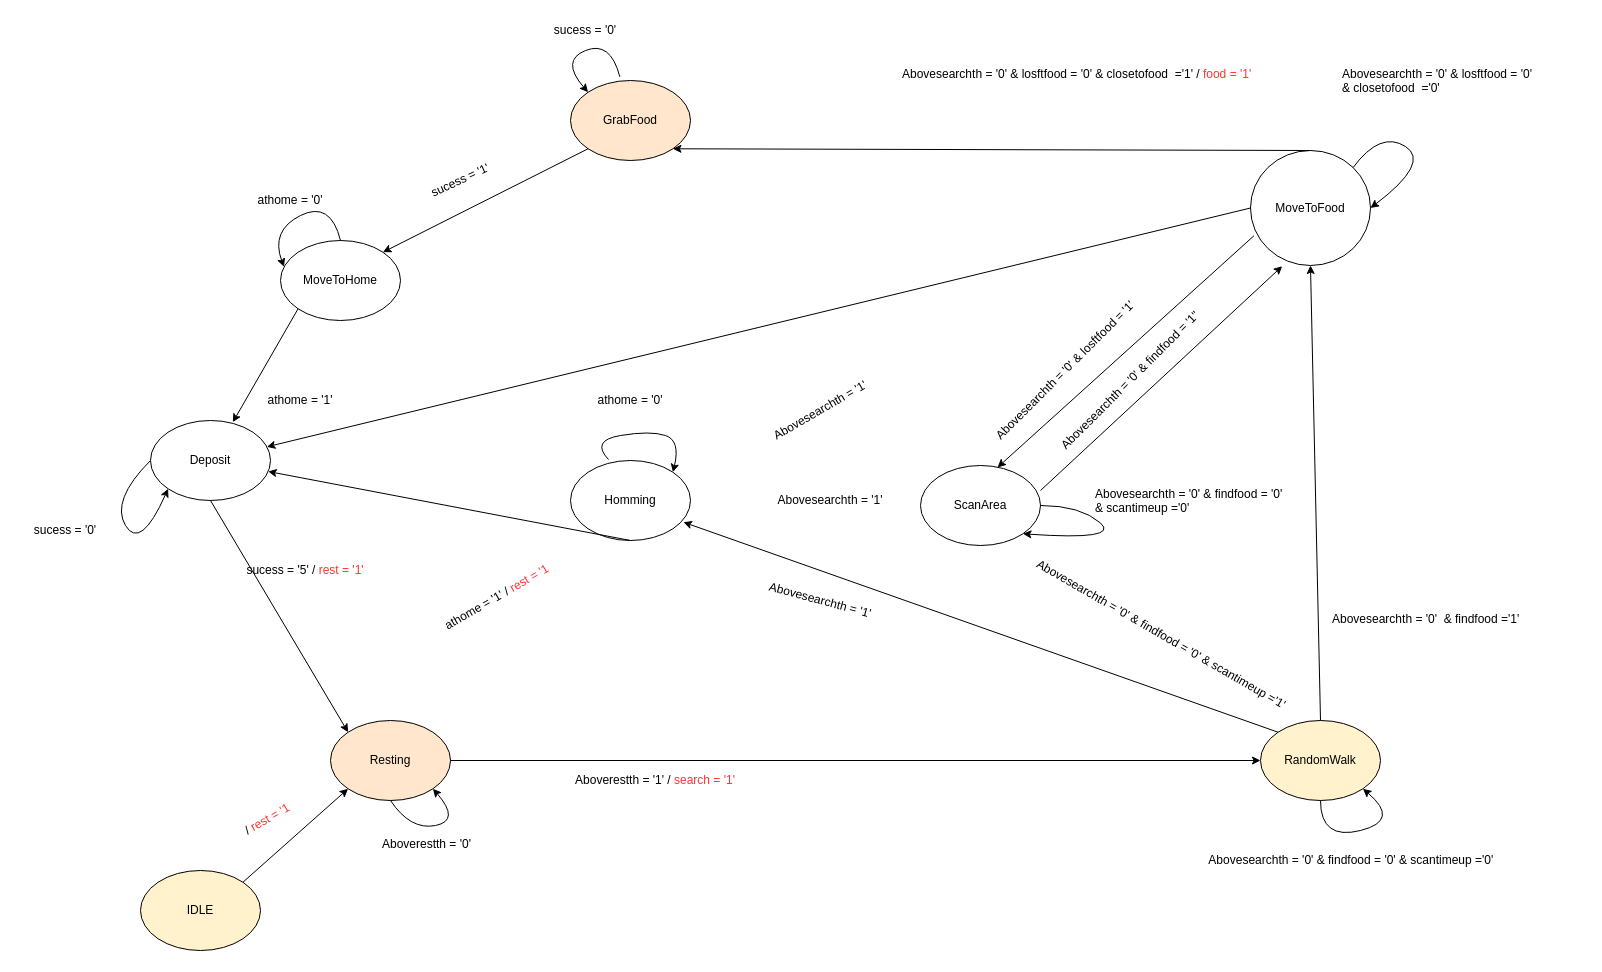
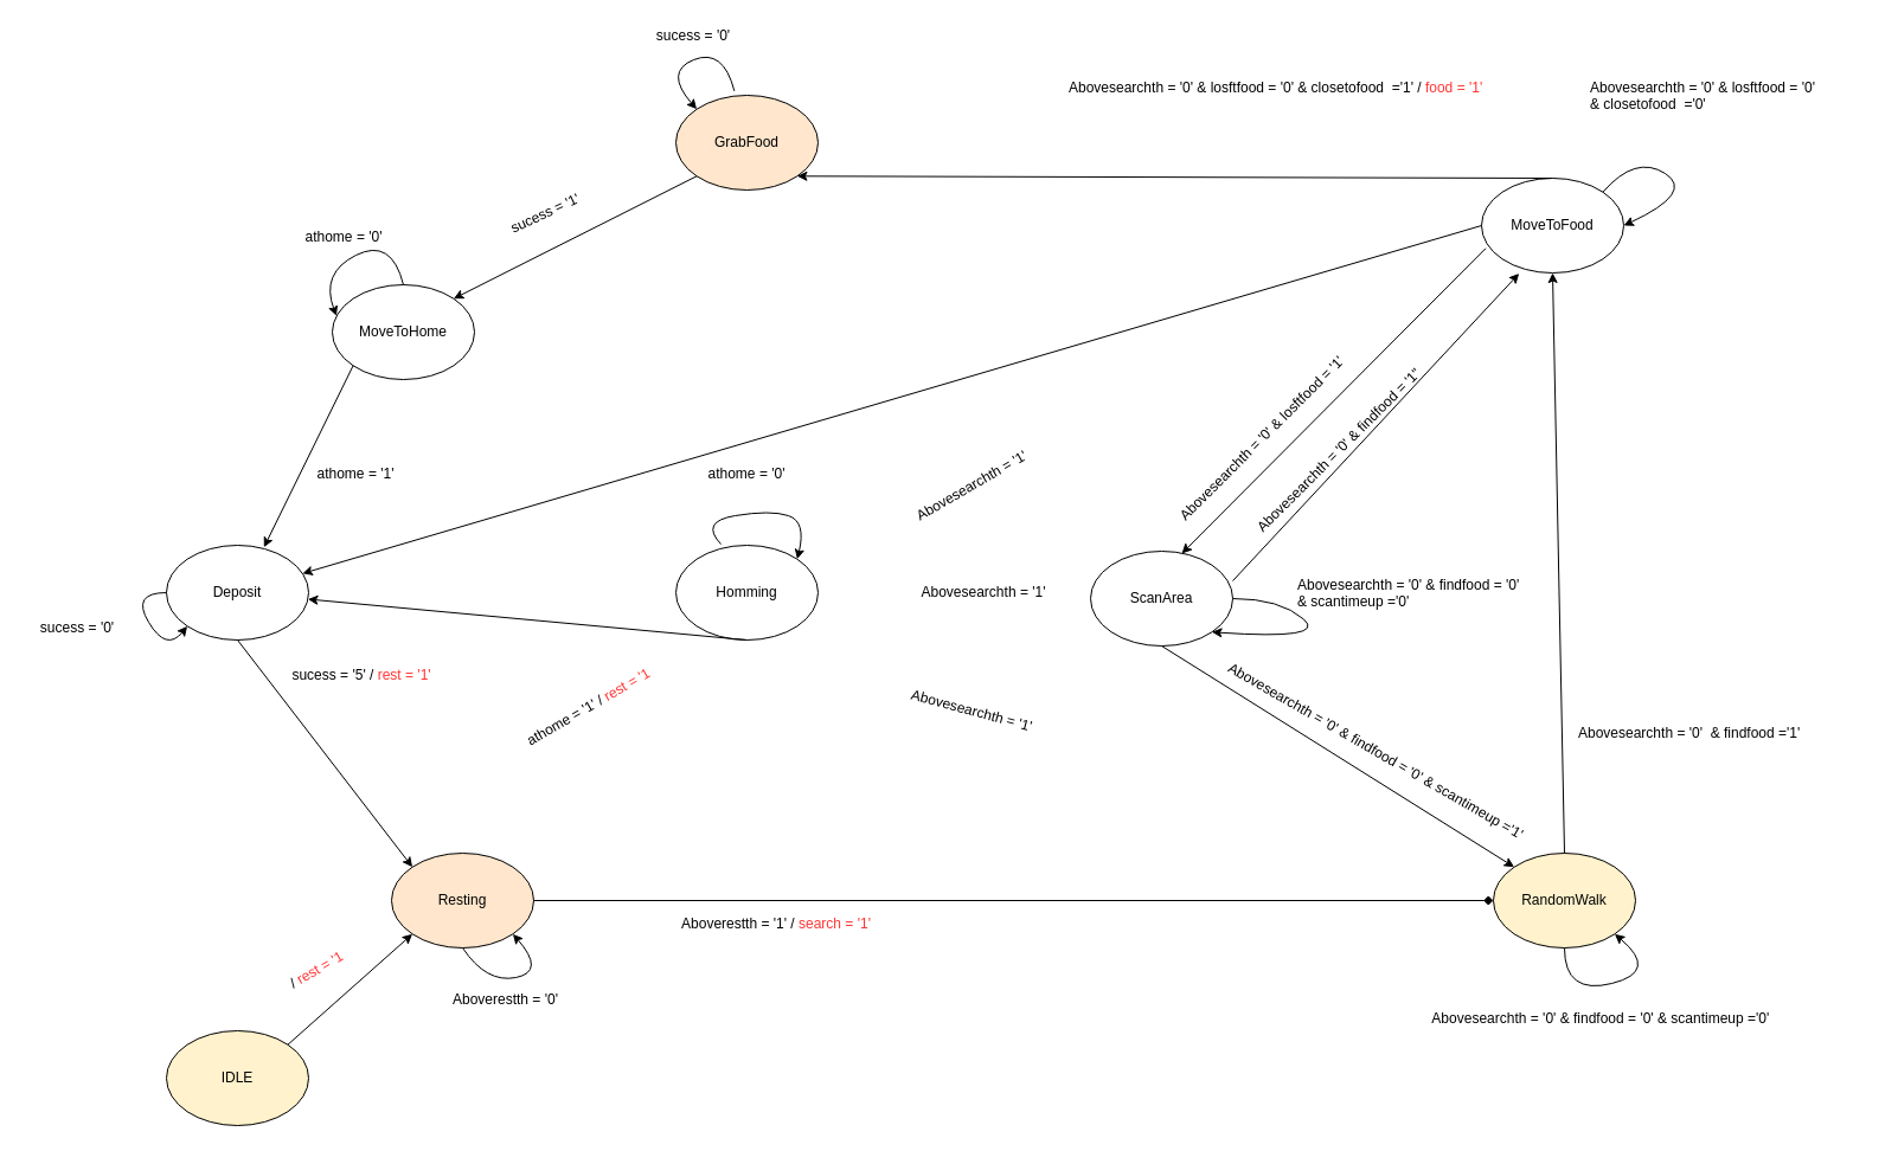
  <mxCell id="0" />
  <mxCell id="1" parent="0" />
  <mxCell id="2" value="IDLE" style="ellipse;whiteSpace=wrap;html=1;fillColor=#fff2cc;" parent="1" vertex="1"><mxGeometry x="140" y="870" width="120" height="80" as="geometry" /></mxCell>
  <mxCell id="3" value="Resting" style="ellipse;whiteSpace=wrap;html=1;fillColor=#ffe6cc;" parent="1" vertex="1"><mxGeometry x="330" y="720" width="120" height="80" as="geometry" /></mxCell>
  <mxCell id="4" value="" style="endArrow=classic;html=1;exitX=1;exitY=0;exitDx=0;exitDy=0;entryX=0;entryY=1;entryDx=0;entryDy=0;" parent="1" source="2" target="3" edge="1"><mxGeometry width="50" height="50" relative="1" as="geometry"><mxPoint x="340" y="560" as="sourcePoint" /><mxPoint x="390" y="510" as="targetPoint" /></mxGeometry></mxCell>
  <mxCell id="5" value="RandomWalk" style="ellipse;whiteSpace=wrap;html=1;fillColor=#fff2cc;" parent="1" vertex="1"><mxGeometry x="1260" y="720" width="120" height="80" as="geometry" /></mxCell>
- <mxCell id="6" value="" style="endArrow=classic;html=1;entryX=0;entryY=0.5;entryDx=0;entryDy=0;exitX=1;exitY=0.5;exitDx=0;exitDy=0;" parent="1" source="3" target="5" edge="1"><mxGeometry width="50" height="50" relative="1" as="geometry"><mxPoint x="340" y="560" as="sourcePoint" /><mxPoint x="390" y="510" as="targetPoint" /></mxGeometry></mxCell>
- <mxCell id="7" value="MoveToFood" style="ellipse;whiteSpace=wrap;html=1;" parent="1" vertex="1"><mxGeometry x="1250" y="150" width="120" height="115" as="geometry" /></mxCell>
+ <mxCell id="6" value="" style="endArrow=diamond;html=1;entryX=0;entryY=0.5;entryDx=0;entryDy=0;exitX=1;exitY=0.5;exitDx=0;exitDy=0;" parent="1" source="3" target="5" edge="1"><mxGeometry width="50" height="50" relative="1" as="geometry"><mxPoint x="340" y="560" as="sourcePoint" /><mxPoint x="390" y="510" as="targetPoint" /></mxGeometry></mxCell>
+ <mxCell id="7" value="MoveToFood" style="ellipse;whiteSpace=wrap;html=1;" parent="1" vertex="1"><mxGeometry x="1250" width="120" height="80" as="geometry" y="150" /></mxCell>
  <mxCell id="8" value="" style="endArrow=classic;html=1;entryX=0.5;entryY=1;entryDx=0;entryDy=0;exitX=0.5;exitY=0;exitDx=0;exitDy=0;" parent="1" source="5" target="7" edge="1"><mxGeometry width="50" height="50" relative="1" as="geometry"><mxPoint x="340" y="560" as="sourcePoint" /><mxPoint x="390" y="510" as="targetPoint" /></mxGeometry></mxCell>
  <mxCell id="9" value="ScanArea" style="ellipse;whiteSpace=wrap;html=1;" parent="1" vertex="1"><mxGeometry x="920" y="465" width="120" height="80" as="geometry" /></mxCell>
+ <mxCell id="10" value="" style="endArrow=classic;html=1;entryX=0;entryY=0;entryDx=0;entryDy=0;exitX=0.5;exitY=1;exitDx=0;exitDy=0;" parent="1" source="9" target="5" edge="1"><mxGeometry width="50" height="50" relative="1" as="geometry"><mxPoint x="340" y="440" as="sourcePoint" /><mxPoint x="390" y="390" as="targetPoint" /></mxGeometry></mxCell>
  <mxCell id="11" value="GrabFood" style="ellipse;whiteSpace=wrap;html=1;fillColor=#ffe6cc;" parent="1" vertex="1"><mxGeometry x="570" y="80" width="120" height="80" as="geometry" /></mxCell>
  <mxCell id="12" value="" style="endArrow=classic;html=1;entryX=1;entryY=1;entryDx=0;entryDy=0;exitX=0.5;exitY=0;exitDx=0;exitDy=0;" parent="1" source="7" target="11" edge="1"><mxGeometry width="50" height="50" relative="1" as="geometry"><mxPoint x="340" y="440" as="sourcePoint" /><mxPoint x="390" y="390" as="targetPoint" /></mxGeometry></mxCell>
  <mxCell id="13" value="" style="endArrow=classic;html=1;entryX=0.642;entryY=0.024;entryDx=0;entryDy=0;exitX=0.029;exitY=0.741;exitDx=0;exitDy=0;exitPerimeter=0;entryPerimeter=0;" parent="1" source="7" target="9" edge="1"><mxGeometry width="50" height="50" relative="1" as="geometry"><mxPoint x="340" y="440" as="sourcePoint" /><mxPoint x="390" y="390" as="targetPoint" /></mxGeometry></mxCell>
  <mxCell id="14" value="Homming" style="ellipse;whiteSpace=wrap;html=1;" parent="1" vertex="1"><mxGeometry x="570" y="460" width="120" height="80" as="geometry" /></mxCell>
  <mxCell id="15" value="" style="endArrow=classic;html=1;exitX=0;exitY=0.5;exitDx=0;exitDy=0;" parent="1" source="7" target="20" edge="1"><mxGeometry width="50" height="50" relative="1" as="geometry"><mxPoint x="340" y="440" as="sourcePoint" /><mxPoint x="390" y="390" as="targetPoint" /></mxGeometry></mxCell>
  <mxCell id="16" value="" style="endArrow=classic;html=1;exitX=0.5;exitY=1;exitDx=0;exitDy=0;" parent="1" source="14" target="20" edge="1"><mxGeometry width="50" height="50" relative="1" as="geometry"><mxPoint x="340" y="440" as="sourcePoint" /><mxPoint x="390" y="390" as="targetPoint" /></mxGeometry></mxCell>
- <mxCell id="17" value="" style="endArrow=classic;html=1;entryX=0.941;entryY=0.771;entryDx=0;entryDy=0;exitX=0;exitY=0;exitDx=0;exitDy=0;entryPerimeter=0;" parent="1" source="5" target="14" edge="1"><mxGeometry width="50" height="50" relative="1" as="geometry"><mxPoint x="340" y="440" as="sourcePoint" /><mxPoint x="390" y="390" as="targetPoint" /></mxGeometry></mxCell>
  <mxCell id="18" value="MoveToHome" style="ellipse;whiteSpace=wrap;html=1;" parent="1" vertex="1"><mxGeometry x="280" y="240" width="120" height="80" as="geometry" /></mxCell>
  <mxCell id="19" value="" style="endArrow=classic;html=1;entryX=1;entryY=0;entryDx=0;entryDy=0;exitX=0;exitY=1;exitDx=0;exitDy=0;" parent="1" source="11" target="18" edge="1"><mxGeometry width="50" height="50" relative="1" as="geometry"><mxPoint x="340" y="440" as="sourcePoint" /><mxPoint x="390" y="390" as="targetPoint" /></mxGeometry></mxCell>
- <mxCell id="20" value="Deposit" style="ellipse;whiteSpace=wrap;html=1;" parent="1" vertex="1"><mxGeometry x="150" y="420" width="120" height="80" as="geometry" /></mxCell>
+ <mxCell id="20" value="Deposit" style="ellipse;whiteSpace=wrap;html=1;" parent="1" vertex="1"><mxGeometry x="140" y="460" width="120" height="80" as="geometry" /></mxCell>
  <mxCell id="21" value="" style="endArrow=classic;html=1;exitX=0;exitY=1;exitDx=0;exitDy=0;entryX=0.686;entryY=0.021;entryDx=0;entryDy=0;entryPerimeter=0;" parent="1" source="18" target="20" edge="1"><mxGeometry width="50" height="50" relative="1" as="geometry"><mxPoint x="340" y="440" as="sourcePoint" /><mxPoint x="390" y="390" as="targetPoint" /></mxGeometry></mxCell>
  <mxCell id="22" value="" style="endArrow=classic;html=1;entryX=0;entryY=0;entryDx=0;entryDy=0;exitX=0.5;exitY=1;exitDx=0;exitDy=0;" parent="1" source="20" target="3" edge="1"><mxGeometry width="50" height="50" relative="1" as="geometry"><mxPoint x="340" y="440" as="sourcePoint" /><mxPoint x="390" y="390" as="targetPoint" /></mxGeometry></mxCell>
  <mxCell id="23" value="Aboverestth = '1' / &lt;font color=&quot;#ff3333&quot;&gt;search = '1'&lt;/font&gt;" style="text;html=1;strokeColor=none;fillColor=none;align=center;verticalAlign=middle;whiteSpace=wrap;rounded=0;" parent="1" vertex="1"><mxGeometry x="570" y="770" width="170" height="20" as="geometry" /></mxCell>
  <mxCell id="24" value="Abovesearchth = '1'" style="text;html=1;strokeColor=none;fillColor=none;align=center;verticalAlign=middle;whiteSpace=wrap;rounded=0;rotation=15;" parent="1" vertex="1"><mxGeometry x="750" y="590" width="140" height="20" as="geometry" /></mxCell>
  <mxCell id="25" value="Abovesearchth = '0'&amp;nbsp; &amp;amp; findfood ='1'&amp;nbsp;" style="text;html=1;" parent="1" vertex="1"><mxGeometry x="1330" y="605" width="250" height="30" as="geometry" /></mxCell>
  <mxCell id="26" value="Abovesearchth = '1'" style="text;html=1;strokeColor=none;fillColor=none;align=center;verticalAlign=middle;whiteSpace=wrap;rounded=0;rotation=-30;" parent="1" vertex="1"><mxGeometry x="750" y="400" width="140" height="20" as="geometry" /></mxCell>
  <mxCell id="27" value="Abovesearchth = '0' &amp;amp; losftfood = '1'" style="text;html=1;strokeColor=none;fillColor=none;align=center;verticalAlign=middle;whiteSpace=wrap;rounded=0;rotation=-45;" parent="1" vertex="1"><mxGeometry x="910" y="360" width="310" height="20" as="geometry" /></mxCell>
  <mxCell id="28" value="Abovesearchth = '1'" style="text;html=1;strokeColor=none;fillColor=none;align=center;verticalAlign=middle;whiteSpace=wrap;rounded=0;rotation=0;" parent="1" vertex="1"><mxGeometry x="760" y="490" width="140" height="20" as="geometry" /></mxCell>
  <mxCell id="29" value="Abovesearchth = '0' &amp;amp; findfood = '1&quot;" style="text;html=1;strokeColor=none;fillColor=none;align=center;verticalAlign=middle;whiteSpace=wrap;rounded=0;rotation=-45;" parent="1" vertex="1"><mxGeometry x="1030" y="370" width="200" height="20" as="geometry" /></mxCell>
  <mxCell id="30" value="" style="endArrow=classic;html=1;entryX=0.264;entryY=1.006;entryDx=0;entryDy=0;entryPerimeter=0;exitX=1;exitY=0.313;exitDx=0;exitDy=0;exitPerimeter=0;" parent="1" source="9" target="7" edge="1"><mxGeometry width="50" height="50" relative="1" as="geometry"><mxPoint x="660" y="440" as="sourcePoint" /><mxPoint x="710" y="390" as="targetPoint" /></mxGeometry></mxCell>
  <mxCell id="31" value="Abovesearchth = '0' &amp;amp; findfood = '0' &amp;amp; scantimeup ='1'&amp;nbsp;" style="text;html=1;strokeColor=none;fillColor=none;align=center;verticalAlign=middle;whiteSpace=wrap;rounded=0;rotation=30;" parent="1" vertex="1"><mxGeometry x="1010" y="625" width="305" height="20" as="geometry" /></mxCell>
  <mxCell id="32" value="sucess = '1'" style="text;html=1;strokeColor=none;fillColor=none;align=center;verticalAlign=middle;whiteSpace=wrap;rounded=0;rotation=-25;" parent="1" vertex="1"><mxGeometry x="420" y="170" width="80" height="20" as="geometry" /></mxCell>
  <mxCell id="33" value="athome = '1'" style="text;html=1;strokeColor=none;fillColor=none;align=center;verticalAlign=middle;whiteSpace=wrap;rounded=0;" parent="1" vertex="1"><mxGeometry x="260" y="390" width="80" height="20" as="geometry" /></mxCell>
  <mxCell id="34" value="sucess = '5' / &lt;font color=&quot;#ff3333&quot;&gt;rest = '1'&lt;/font&gt;" style="text;html=1;strokeColor=none;fillColor=none;align=center;verticalAlign=middle;whiteSpace=wrap;rounded=0;" parent="1" vertex="1"><mxGeometry x="240" y="560" width="130" height="20" as="geometry" /></mxCell>
  <mxCell id="35" value="athome = '1' /&lt;font color=&quot;#ff3333&quot;&gt;&amp;nbsp;rest = '1&lt;/font&gt;" style="text;html=1;rotation=-30;" parent="1" vertex="1"><mxGeometry x="440" y="595" width="70" height="30" as="geometry" /></mxCell>
  <mxCell id="36" value="" style="curved=1;endArrow=classic;html=1;entryX=1;entryY=1;entryDx=0;entryDy=0;exitX=0.5;exitY=1;exitDx=0;exitDy=0;" parent="1" source="3" target="3" edge="1"><mxGeometry width="50" height="50" relative="1" as="geometry"><mxPoint x="540" y="770" as="sourcePoint" /><mxPoint x="590" y="720" as="targetPoint" /><Array as="points"><mxPoint x="410" y="830" /><mxPoint x="460" y="820" /></Array></mxGeometry></mxCell>
  <mxCell id="37" value="Abovesearchth = '0' &amp;amp; findfood = '0' &amp;amp; scantimeup ='0'&amp;nbsp;" style="text;html=1;strokeColor=none;fillColor=none;align=center;verticalAlign=middle;whiteSpace=wrap;rounded=0;rotation=0;" parent="1" vertex="1"><mxGeometry x="1200" y="850" width="305" height="20" as="geometry" /></mxCell>
  <mxCell id="38" value="" style="curved=1;endArrow=classic;html=1;entryX=1;entryY=1;entryDx=0;entryDy=0;exitX=0.5;exitY=1;exitDx=0;exitDy=0;" parent="1" source="5" target="5" edge="1"><mxGeometry width="50" height="50" relative="1" as="geometry"><mxPoint x="1130" y="720" as="sourcePoint" /><mxPoint x="1180" y="670" as="targetPoint" /><Array as="points"><mxPoint x="1320" y="840" /><mxPoint x="1400" y="820" /></Array></mxGeometry></mxCell>
  <mxCell id="39" value="Aboverestth = '0'" style="text;html=1;" parent="1" vertex="1"><mxGeometry x="380" y="830" width="110" height="30" as="geometry" /></mxCell>
  <mxCell id="40" value="Abovesearchth = '0' &amp;amp; findfood = '0' &lt;br&gt;&amp;amp; scantimeup ='0'" style="text;html=1;" parent="1" vertex="1"><mxGeometry x="1092.5" y="480" width="140" height="30" as="geometry" /></mxCell>
  <mxCell id="41" value="" style="curved=1;endArrow=classic;html=1;entryX=1;entryY=1;entryDx=0;entryDy=0;exitX=1;exitY=0.5;exitDx=0;exitDy=0;" parent="1" source="9" target="9" edge="1"><mxGeometry width="50" height="50" relative="1" as="geometry"><mxPoint x="730" y="370" as="sourcePoint" /><mxPoint x="780" y="320" as="targetPoint" /><Array as="points"><mxPoint x="1080" y="505" /><mxPoint x="1120" y="540" /></Array></mxGeometry></mxCell>
  <mxCell id="42" value="" style="curved=1;endArrow=classic;html=1;entryX=1;entryY=0.5;entryDx=0;entryDy=0;exitX=1;exitY=0;exitDx=0;exitDy=0;" parent="1" source="7" target="7" edge="1"><mxGeometry width="50" height="50" relative="1" as="geometry"><mxPoint x="730" y="370" as="sourcePoint" /><mxPoint x="780" y="320" as="targetPoint" /><Array as="points"><mxPoint x="1380" y="130" /><mxPoint x="1430" y="162" /></Array></mxGeometry></mxCell>
  <mxCell id="43" value="Abovesearchth = '0' &amp;amp; losftfood = '0' &lt;br&gt;&amp;amp; closetofood&amp;nbsp; ='0'" style="text;html=1;rotation=0;" parent="1" vertex="1"><mxGeometry x="1340" y="60" width="130" height="60" as="geometry" /></mxCell>
  <mxCell id="44" value="" style="curved=1;endArrow=classic;html=1;entryX=0;entryY=0;entryDx=0;entryDy=0;exitX=0.411;exitY=-0.046;exitDx=0;exitDy=0;exitPerimeter=0;" parent="1" source="11" target="11" edge="1"><mxGeometry width="50" height="50" relative="1" as="geometry"><mxPoint x="600" y="370" as="sourcePoint" /><mxPoint x="650" y="320" as="targetPoint" /><Array as="points"><mxPoint x="610" y="40" /><mxPoint x="560" y="60" /></Array></mxGeometry></mxCell>
  <mxCell id="45" value="sucess = '0'" style="text;html=1;strokeColor=none;fillColor=none;align=center;verticalAlign=middle;whiteSpace=wrap;rounded=0;" parent="1" vertex="1"><mxGeometry x="550" y="20" width="70" height="20" as="geometry" /></mxCell>
  <mxCell id="46" value="" style="curved=1;endArrow=classic;html=1;entryX=0.029;entryY=0.329;entryDx=0;entryDy=0;entryPerimeter=0;exitX=0.5;exitY=0;exitDx=0;exitDy=0;" parent="1" source="18" target="18" edge="1"><mxGeometry width="50" height="50" relative="1" as="geometry"><mxPoint x="600" y="370" as="sourcePoint" /><mxPoint x="650" y="320" as="targetPoint" /><Array as="points"><mxPoint x="330" y="200" /><mxPoint x="270" y="230" /></Array></mxGeometry></mxCell>
  <mxCell id="47" value="athome = '0'" style="text;html=1;strokeColor=none;fillColor=none;align=center;verticalAlign=middle;whiteSpace=wrap;rounded=0;" parent="1" vertex="1"><mxGeometry x="250" y="190" width="80" height="20" as="geometry" /></mxCell>
  <mxCell id="48" value="sucess = '0'" style="text;html=1;strokeColor=none;fillColor=none;align=center;verticalAlign=middle;whiteSpace=wrap;rounded=0;" parent="1" vertex="1"><mxGeometry x="20" y="520" width="90" height="20" as="geometry" /></mxCell>
  <mxCell id="49" value="" style="curved=1;endArrow=classic;html=1;entryX=0;entryY=1;entryDx=0;entryDy=0;exitX=0;exitY=0.5;exitDx=0;exitDy=0;" parent="1" source="20" target="20" edge="1"><mxGeometry width="50" height="50" relative="1" as="geometry"><mxPoint x="600" y="490" as="sourcePoint" /><mxPoint x="650" y="440" as="targetPoint" /><Array as="points"><mxPoint x="110" y="500" /><mxPoint x="140" y="550" /></Array></mxGeometry></mxCell>
  <mxCell id="50" value="/&lt;font color=&quot;#ff3333&quot;&gt;&amp;nbsp;rest = '1&lt;/font&gt;" style="text;html=1;rotation=-30;" parent="1" vertex="1"><mxGeometry x="240" y="800" width="70" height="30" as="geometry" /></mxCell>
  <mxCell id="51" value="Abovesearchth = '0' &amp;amp; losftfood = '0' &amp;amp; closetofood&amp;nbsp; ='1' / &lt;font color=&quot;#ff3333&quot;&gt;food = '1'&lt;/font&gt;" style="text;html=1;" vertex="1" parent="1"><mxGeometry x="900" y="60" width="310" height="30" as="geometry" /></mxCell>
  <mxCell id="52" value="athome = '0'" style="text;html=1;strokeColor=none;fillColor=none;align=center;verticalAlign=middle;whiteSpace=wrap;rounded=0;" vertex="1" parent="1"><mxGeometry x="590" y="390" width="80" height="20" as="geometry" /></mxCell>
  <mxCell id="53" value="" style="curved=1;endArrow=classic;html=1;entryX=1;entryY=0;entryDx=0;entryDy=0;exitX=0.317;exitY=-0.012;exitDx=0;exitDy=0;exitPerimeter=0;" edge="1" parent="1" source="14" target="14"><mxGeometry width="50" height="50" relative="1" as="geometry"><mxPoint x="670" y="420" as="sourcePoint" /><mxPoint x="720" y="370" as="targetPoint" /><Array as="points"><mxPoint x="590" y="440" /><mxPoint x="650" y="430" /><mxPoint x="680" y="440" /></Array></mxGeometry></mxCell>
